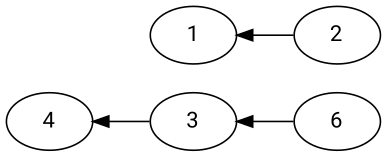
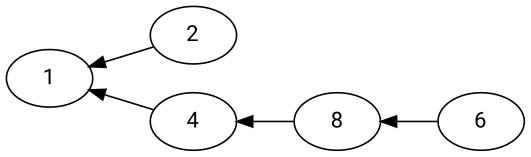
  digraph {
    fontname="Roboto Mono"
    rank=same
    rankdir=RL
    node [fontname="Roboto Mono"]
    edge [fontname="Roboto Mono"]
    4
    1
    2
-   3
+   3 [label=8]
    n5 [label=6]
+   4 -> 1
    2 -> 1
    3 -> 4
    n5 -> 3
  }
